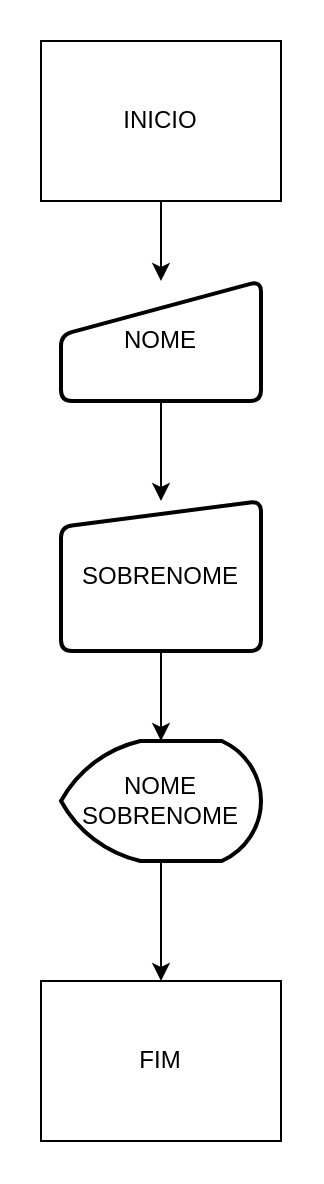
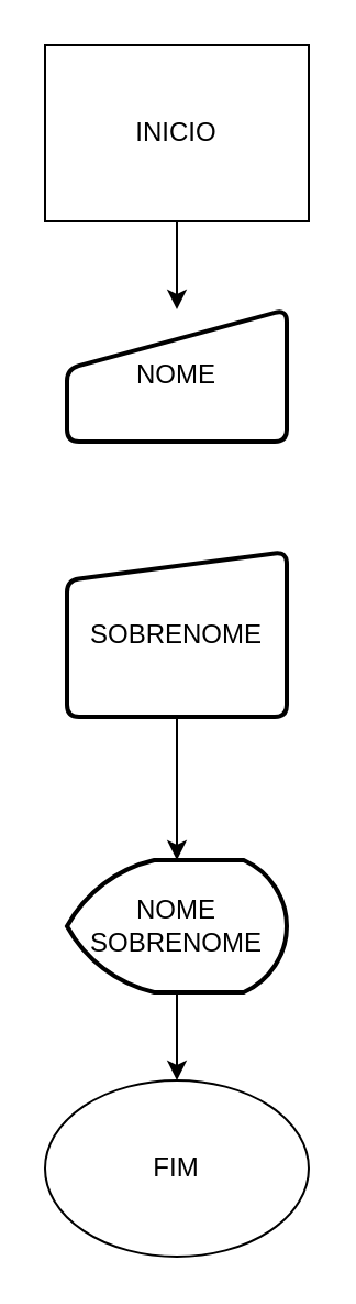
  <mxCell id="0" />
  <mxCell id="1" parent="0" />
  <mxCell id="2" value="" style="edgeStyle=orthogonalEdgeStyle;rounded=0;orthogonalLoop=1;jettySize=auto;html=1;" edge="1" parent="1" source="3" target="6"><mxGeometry relative="1" as="geometry" /></mxCell>
  <mxCell id="3" value="&lt;font style=&quot;vertical-align: inherit;&quot;&gt;&lt;font style=&quot;vertical-align: inherit;&quot;&gt;INICIO&lt;/font&gt;&lt;/font&gt;" style="whiteSpace=wrap;html=1;rounded=0;" vertex="1" parent="1"><mxGeometry x="20" y="20" width="120" height="80" as="geometry" /></mxCell>
- <mxCell id="4" value="&lt;font style=&quot;vertical-align: inherit;&quot;&gt;&lt;font style=&quot;vertical-align: inherit;&quot;&gt;FIM&lt;/font&gt;&lt;/font&gt;" style="whiteSpace=wrap;html=1;rounded=0;" vertex="1" parent="1"><mxGeometry x="20" y="490" width="120" height="80" as="geometry" /></mxCell>
- <mxCell id="5" value="" style="edgeStyle=orthogonalEdgeStyle;rounded=0;orthogonalLoop=1;jettySize=auto;html=1;" edge="1" parent="1" source="6" target="8"><mxGeometry relative="1" as="geometry" /></mxCell>
+ <mxCell id="4" value="&lt;font style=&quot;vertical-align: inherit;&quot;&gt;&lt;font style=&quot;vertical-align: inherit;&quot;&gt;FIM&lt;/font&gt;&lt;/font&gt;" style="ellipse;whiteSpace=wrap;html=1;" vertex="1" parent="1"><mxGeometry x="20" y="490" width="120" height="80" as="geometry" /></mxCell>
  <mxCell id="6" value="&lt;font style=&quot;vertical-align: inherit;&quot;&gt;&lt;font style=&quot;vertical-align: inherit;&quot;&gt;NOME&lt;/font&gt;&lt;/font&gt;" style="html=1;strokeWidth=2;shape=manualInput;whiteSpace=wrap;rounded=1;size=27;arcSize=11;" vertex="1" parent="1"><mxGeometry x="30" y="140" width="100" height="60" as="geometry" /></mxCell>
  <mxCell id="7" value="" style="edgeStyle=orthogonalEdgeStyle;rounded=0;orthogonalLoop=1;jettySize=auto;html=1;" edge="1" parent="1" source="8" target="10"><mxGeometry relative="1" as="geometry" /></mxCell>
  <mxCell id="8" value="&lt;font style=&quot;vertical-align: inherit;&quot;&gt;&lt;font style=&quot;vertical-align: inherit;&quot;&gt;SOBRENOME&lt;/font&gt;&lt;/font&gt;" style="html=1;strokeWidth=2;shape=manualInput;whiteSpace=wrap;rounded=1;size=13;arcSize=11;" vertex="1" parent="1"><mxGeometry x="30" y="250" width="100" height="75" as="geometry" /></mxCell>
  <mxCell id="9" value="" style="edgeStyle=orthogonalEdgeStyle;rounded=0;orthogonalLoop=1;jettySize=auto;html=1;" edge="1" parent="1" source="10" target="4"><mxGeometry relative="1" as="geometry" /></mxCell>
- <mxCell id="10" value="&lt;font style=&quot;vertical-align: inherit;&quot;&gt;&lt;font style=&quot;vertical-align: inherit;&quot;&gt;NOME&lt;/font&gt;&lt;/font&gt;&lt;div&gt;&lt;font style=&quot;vertical-align: inherit;&quot;&gt;&lt;font style=&quot;vertical-align: inherit;&quot;&gt;&lt;font style=&quot;vertical-align: inherit;&quot;&gt;&lt;font style=&quot;vertical-align: inherit;&quot;&gt;SOBRENOME&lt;/font&gt;&lt;/font&gt;&lt;/font&gt;&lt;/font&gt;&lt;/div&gt;" style="strokeWidth=2;html=1;shape=mxgraph.flowchart.display;whiteSpace=wrap;" vertex="1" parent="1"><mxGeometry x="30" y="370" width="100" height="60" as="geometry" /></mxCell>
+ <mxCell id="10" value="&lt;font style=&quot;vertical-align: inherit;&quot;&gt;&lt;font style=&quot;vertical-align: inherit;&quot;&gt;NOME&lt;/font&gt;&lt;/font&gt;&lt;div&gt;&lt;font style=&quot;vertical-align: inherit;&quot;&gt;&lt;font style=&quot;vertical-align: inherit;&quot;&gt;&lt;font style=&quot;vertical-align: inherit;&quot;&gt;&lt;font style=&quot;vertical-align: inherit;&quot;&gt;SOBRENOME&lt;/font&gt;&lt;/font&gt;&lt;/font&gt;&lt;/font&gt;&lt;/div&gt;" style="strokeWidth=2;html=1;shape=mxgraph.flowchart.display;whiteSpace=wrap;" vertex="1" parent="1"><mxGeometry x="30" y="390" width="100" height="60" as="geometry" /></mxCell>
